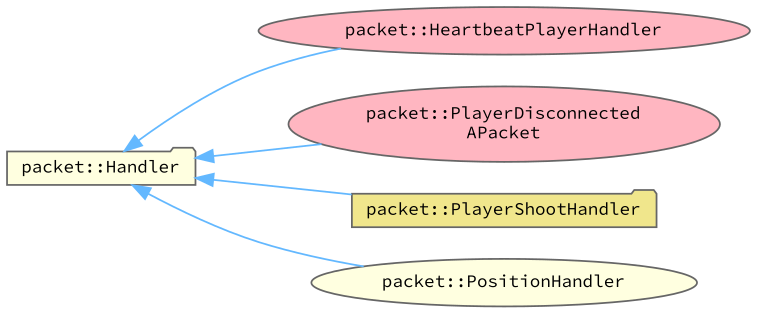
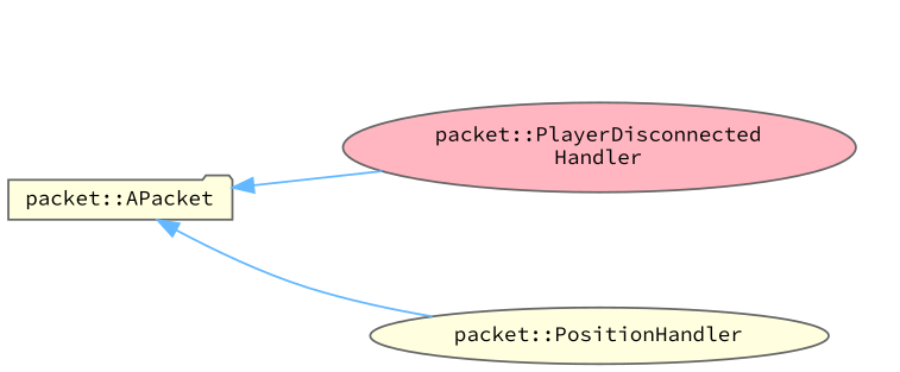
  digraph {
    fontname="Source Code Pro"
    rankdir=LR
    node [color=gray40 fillcolor=lightyellow fontname="Source Code Pro" fontsize=10 shape=ellipse style=filled]
    edge [color=steelblue1 dir=back fontname="Source Code Pro" fontsize=10 labelfontname=Helvetica labelfontsize=10 style=solid]
-   n1 [fontcolor=black height=0.2 label="packet::Handler" shape=folder width=0.4]
-   n2 [fillcolor=lightpink height=0.2 label="packet::HeartbeatPlayerHandler" width=0.4]
-   n3 [fillcolor=lightpink height=0.2 label="packet::PlayerDisconnected\lAPacket" width=0.4]
-   n4 [fillcolor=khaki height=0.2 label="packet::PlayerShootHandler" shape=folder width=0.4]
+   n1 [fontcolor=black height=0.2 label="packet::APacket" shape=folder width=0.4]
+   n3 [fillcolor=lightpink height=0.2 label="packet::PlayerDisconnected\lHandler" width=0.4]
    n5 [height=0.2 label="packet::PositionHandler" width=0.4]
-   n1 -> n2
    n1 -> n3
-   n1 -> n4
    n1 -> n5
  }
